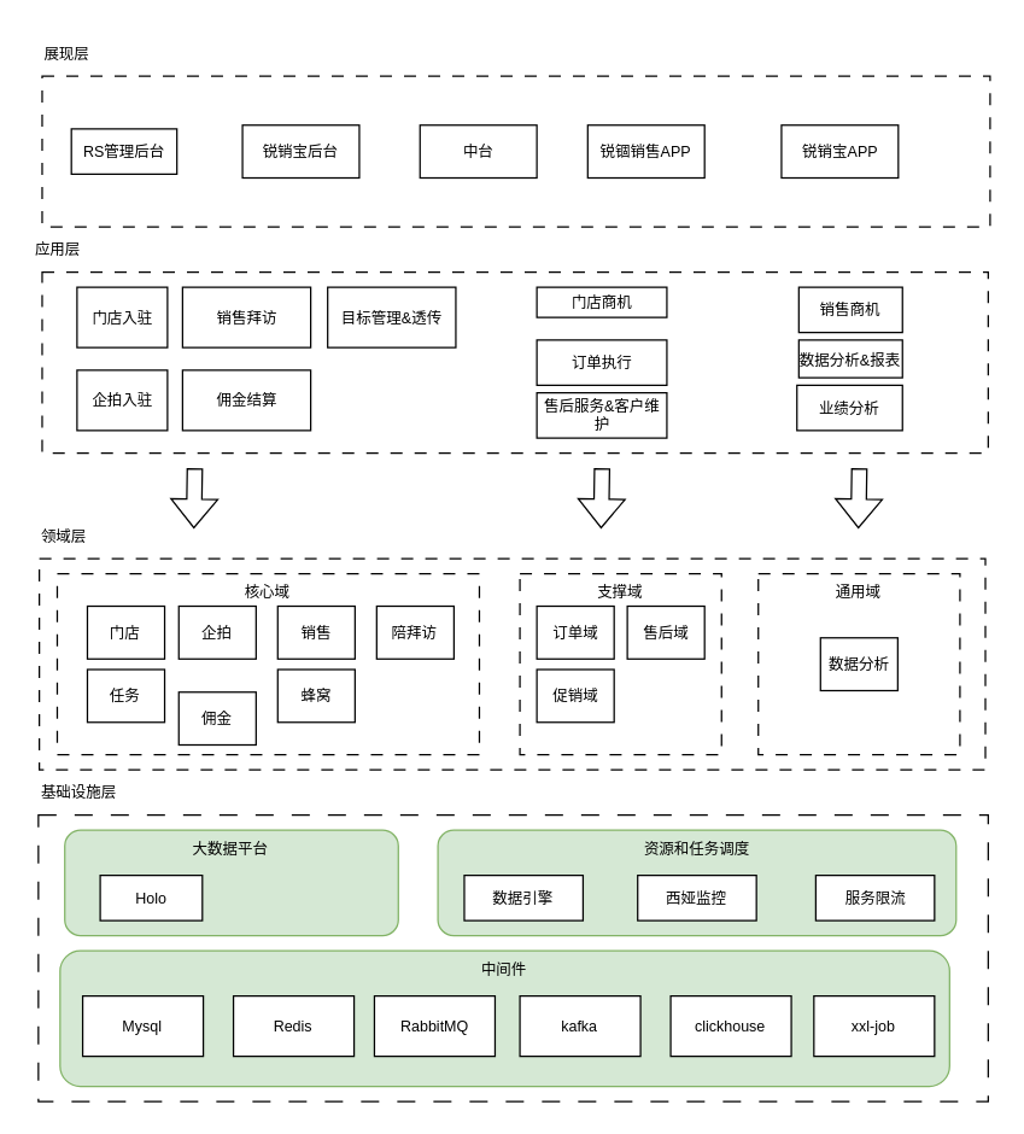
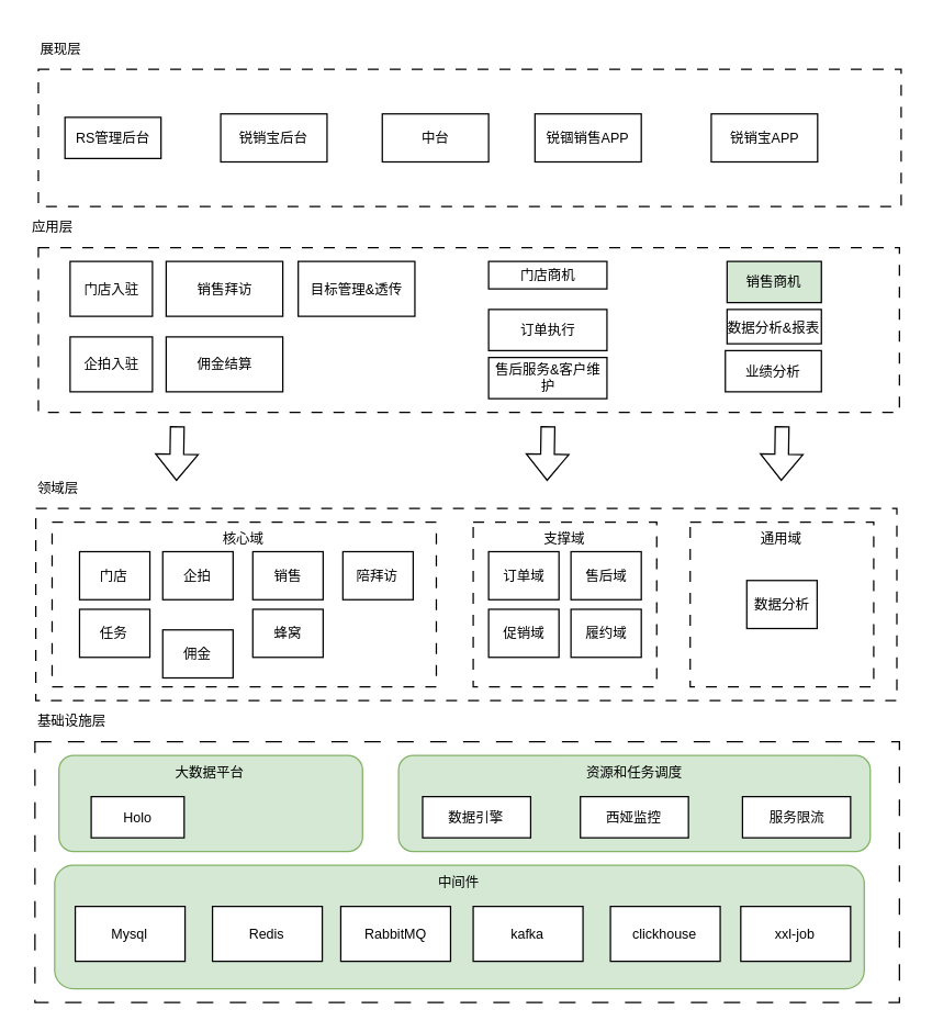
  <mxCell id="0" />
  <mxCell id="1" parent="0" />
  <mxCell id="2" value="" style="rounded=0;whiteSpace=wrap;html=1;dashed=1;dashPattern=8 8;fontSize=10;" parent="1" vertex="1"><mxGeometry x="25.5" y="370" width="627.5" height="140" as="geometry" /></mxCell>
  <mxCell id="3" value="核心域" style="rounded=0;whiteSpace=wrap;html=1;dashed=1;dashPattern=8 8;fontSize=10;verticalAlign=top;" vertex="1" parent="1"><mxGeometry x="37.38" y="380" width="280" height="120" as="geometry" /></mxCell>
  <mxCell id="4" value="" style="rounded=0;whiteSpace=wrap;html=1;dashed=1;dashPattern=12 12;fontSize=10;" parent="1" vertex="1"><mxGeometry x="24.88" y="540" width="630" height="190" as="geometry" /></mxCell>
  <mxCell id="5" value="资源和任务调度" style="rounded=1;whiteSpace=wrap;html=1;horizontal=1;verticalAlign=top;fillColor=#d5e8d4;strokeColor=#82b366;fontSize=10;" parent="1" vertex="1"><mxGeometry x="289.88" y="550" width="343.75" height="70" as="geometry" /></mxCell>
  <mxCell id="6" value="大数据平台" style="rounded=1;whiteSpace=wrap;html=1;horizontal=1;verticalAlign=top;fillColor=#d5e8d4;strokeColor=#82b366;fontSize=10;" parent="1" vertex="1"><mxGeometry x="42.38" y="550" width="221.25" height="70" as="geometry" /></mxCell>
  <mxCell id="7" value="中间件" style="rounded=1;whiteSpace=wrap;html=1;horizontal=1;verticalAlign=top;fillColor=#d5e8d4;strokeColor=#82b366;fontSize=10;" parent="1" vertex="1"><mxGeometry x="39.26" y="630" width="590" height="90" as="geometry" /></mxCell>
  <mxCell id="8" value="基础设施层" style="text;html=1;align=left;verticalAlign=middle;resizable=0;points=[];autosize=1;strokeColor=none;fillColor=none;fontSize=10;" parent="1" vertex="1"><mxGeometry x="24.88" y="510" width="70" height="30" as="geometry" /></mxCell>
  <mxCell id="9" value="Mysql" style="rounded=0;whiteSpace=wrap;html=1;fontSize=10;" parent="1" vertex="1"><mxGeometry x="54.26" y="660" width="80" height="40" as="geometry" /></mxCell>
  <mxCell id="10" value="clickhouse" style="rounded=0;whiteSpace=wrap;html=1;fontSize=10;" parent="1" vertex="1"><mxGeometry x="444.26" y="660" width="80" height="40" as="geometry" /></mxCell>
  <mxCell id="11" value="Redis" style="rounded=0;whiteSpace=wrap;html=1;fontSize=10;" parent="1" vertex="1"><mxGeometry x="154.26" y="660" width="80" height="40" as="geometry" /></mxCell>
  <mxCell id="12" value="RabbitMQ" style="rounded=0;whiteSpace=wrap;html=1;fontSize=10;" parent="1" vertex="1"><mxGeometry x="247.76" y="660" width="80" height="40" as="geometry" /></mxCell>
  <mxCell id="13" value="kafka" style="rounded=0;whiteSpace=wrap;html=1;fontSize=10;" parent="1" vertex="1"><mxGeometry x="344.26" y="660" width="80" height="40" as="geometry" /></mxCell>
  <mxCell id="14" value="Holo" style="rounded=0;whiteSpace=wrap;html=1;fontSize=10;" parent="1" vertex="1"><mxGeometry x="65.88" y="580" width="67.75" height="30" as="geometry" /></mxCell>
  <mxCell id="15" value="数据引擎" style="rounded=0;whiteSpace=wrap;html=1;fontSize=10;" parent="1" vertex="1"><mxGeometry x="307.38" y="580" width="78.75" height="30" as="geometry" /></mxCell>
  <mxCell id="16" value="" style="rounded=0;whiteSpace=wrap;html=1;dashed=1;dashPattern=8 8;fontSize=10;" parent="1" vertex="1"><mxGeometry x="27.38" y="50" width="628.75" height="100" as="geometry" /></mxCell>
  <mxCell id="17" value="展现层" style="text;html=1;align=left;verticalAlign=middle;resizable=0;points=[];autosize=1;strokeColor=none;fillColor=none;fontSize=10;" parent="1" vertex="1"><mxGeometry x="27.38" y="20" width="50" height="30" as="geometry" /></mxCell>
  <mxCell id="18" value="应用层" style="text;html=1;align=left;verticalAlign=middle;resizable=0;points=[];autosize=1;strokeColor=none;fillColor=none;fontSize=10;" parent="1" vertex="1"><mxGeometry x="20.5" y="150" width="50" height="30" as="geometry" /></mxCell>
  <mxCell id="19" value="" style="rounded=0;whiteSpace=wrap;html=1;dashed=1;dashPattern=8 8;fontSize=10;" parent="1" vertex="1"><mxGeometry x="27.38" y="180" width="627.5" height="120" as="geometry" /></mxCell>
  <mxCell id="20" value="领域层" style="text;html=1;align=left;verticalAlign=middle;resizable=0;points=[];autosize=1;strokeColor=none;fillColor=none;fontSize=10;" parent="1" vertex="1"><mxGeometry x="24.88" y="340" width="50" height="30" as="geometry" /></mxCell>
  <mxCell id="21" value="门店" style="rounded=0;whiteSpace=wrap;html=1;fontSize=10;" parent="1" vertex="1"><mxGeometry x="57.38" y="401.5" width="51.25" height="35" as="geometry" /></mxCell>
- <mxCell id="22" value="销售商机" style="rounded=0;whiteSpace=wrap;html=1;fontSize=10;" parent="1" vertex="1"><mxGeometry x="529.26" y="190" width="68.74" height="30" as="geometry" /></mxCell>
+ <mxCell id="22" value="销售商机" style="rounded=0;whiteSpace=wrap;html=1;fontSize=10;fillColor=#d5e8d4;" parent="1" vertex="1"><mxGeometry x="529.26" y="190" width="68.74" height="30" as="geometry" /></mxCell>
  <mxCell id="23" value="企拍" style="rounded=0;whiteSpace=wrap;html=1;fontSize=10;" parent="1" vertex="1"><mxGeometry x="118.01" y="401.5" width="51.25" height="35" as="geometry" /></mxCell>
  <mxCell id="24" value="xxl-job" style="rounded=0;whiteSpace=wrap;html=1;fontSize=10;" parent="1" vertex="1"><mxGeometry x="539.26" y="660" width="80" height="40" as="geometry" /></mxCell>
  <mxCell id="25" value="RS管理后台" style="rounded=0;whiteSpace=wrap;html=1;fontSize=10;" parent="1" vertex="1"><mxGeometry x="46.75" y="85" width="70" height="30" as="geometry" /></mxCell>
  <mxCell id="26" value="门店入驻" style="rounded=0;whiteSpace=wrap;html=1;fontSize=10;" parent="1" vertex="1"><mxGeometry x="50.5" y="190" width="60" height="40" as="geometry" /></mxCell>
  <mxCell id="27" value="门店商机" style="rounded=0;whiteSpace=wrap;html=1;fontSize=10;" parent="1" vertex="1"><mxGeometry x="355.5" y="190" width="86.24" height="20" as="geometry" /></mxCell>
  <mxCell id="28" value="订单执行" style="rounded=0;whiteSpace=wrap;html=1;fontSize=10;" parent="1" vertex="1"><mxGeometry x="355.5" y="225" width="86.24" height="30" as="geometry" /></mxCell>
  <mxCell id="29" value="业绩分析" style="rounded=0;whiteSpace=wrap;html=1;fontSize=10;" parent="1" vertex="1"><mxGeometry x="528" y="255" width="70" height="30" as="geometry" /></mxCell>
  <mxCell id="30" value="锐锢销售APP" style="rounded=0;whiteSpace=wrap;html=1;fontSize=10;" parent="1" vertex="1"><mxGeometry x="389.25" y="82.5" width="77.5" height="35" as="geometry" /></mxCell>
  <mxCell id="31" value="锐销宝APP" style="rounded=0;whiteSpace=wrap;html=1;fontSize=10;" vertex="1" parent="1"><mxGeometry x="517.75" y="82.5" width="77.5" height="35" as="geometry" /></mxCell>
  <mxCell id="32" value="中台" style="rounded=0;whiteSpace=wrap;html=1;fontSize=10;" vertex="1" parent="1"><mxGeometry x="278" y="82.5" width="77.5" height="35" as="geometry" /></mxCell>
  <mxCell id="33" value="锐销宝后台" style="rounded=0;whiteSpace=wrap;html=1;fontSize=10;" vertex="1" parent="1"><mxGeometry x="160.25" y="82.5" width="77.5" height="35" as="geometry" /></mxCell>
  <mxCell id="34" value="销售拜访" style="rounded=0;whiteSpace=wrap;html=1;fontSize=10;" vertex="1" parent="1"><mxGeometry x="120.5" y="190" width="85" height="40" as="geometry" /></mxCell>
  <mxCell id="35" value="售后服务&amp;amp;客户维护" style="rounded=0;whiteSpace=wrap;html=1;fontSize=10;" vertex="1" parent="1"><mxGeometry x="355.5" y="260" width="86.24" height="30" as="geometry" /></mxCell>
  <mxCell id="36" value="佣金结算" style="rounded=0;whiteSpace=wrap;html=1;fontSize=10;" vertex="1" parent="1"><mxGeometry x="120.5" y="245" width="85" height="40" as="geometry" /></mxCell>
  <mxCell id="37" value="企拍入驻" style="rounded=0;whiteSpace=wrap;html=1;fontSize=10;" vertex="1" parent="1"><mxGeometry x="50.5" y="245" width="60" height="40" as="geometry" /></mxCell>
  <mxCell id="38" value="目标管理&amp;amp;透传" style="rounded=0;whiteSpace=wrap;html=1;fontSize=10;" vertex="1" parent="1"><mxGeometry x="216.75" y="190" width="85" height="40" as="geometry" /></mxCell>
  <mxCell id="39" value="数据分析&amp;amp;报表" style="rounded=0;whiteSpace=wrap;html=1;fontSize=10;" vertex="1" parent="1"><mxGeometry x="529.26" y="225" width="68.74" height="25" as="geometry" /></mxCell>
  <mxCell id="40" value="西娅监控" style="rounded=0;whiteSpace=wrap;html=1;fontSize=10;" vertex="1" parent="1"><mxGeometry x="422.38" y="580" width="78.75" height="30" as="geometry" /></mxCell>
  <mxCell id="41" value="服务限流" style="rounded=0;whiteSpace=wrap;html=1;fontSize=10;" vertex="1" parent="1"><mxGeometry x="540.51" y="580" width="78.75" height="30" as="geometry" /></mxCell>
  <mxCell id="42" value="销售" style="rounded=0;whiteSpace=wrap;html=1;fontSize=10;" vertex="1" parent="1"><mxGeometry x="183.63" y="401.5" width="51.25" height="35" as="geometry" /></mxCell>
  <mxCell id="43" value="蜂窝" style="rounded=0;whiteSpace=wrap;html=1;fontSize=10;" vertex="1" parent="1"><mxGeometry x="183.63" y="443.5" width="51.25" height="35" as="geometry" /></mxCell>
  <mxCell id="44" value="陪拜访" style="rounded=0;whiteSpace=wrap;html=1;fontSize=10;" vertex="1" parent="1"><mxGeometry x="249.26" y="401.5" width="51.25" height="35" as="geometry" /></mxCell>
  <mxCell id="45" value="任务" style="rounded=0;whiteSpace=wrap;html=1;fontSize=10;" vertex="1" parent="1"><mxGeometry x="57.38" y="443.5" width="51.25" height="35" as="geometry" /></mxCell>
  <mxCell id="46" value="佣金" style="rounded=0;whiteSpace=wrap;html=1;fontSize=10;" vertex="1" parent="1"><mxGeometry x="118.01" y="458.5" width="51.25" height="35" as="geometry" /></mxCell>
  <mxCell id="47" value="" style="shape=flexArrow;endArrow=classic;html=1;rounded=0;" edge="1" parent="1"><mxGeometry width="50" height="50" relative="1" as="geometry"><mxPoint x="128.63" y="310" as="sourcePoint" /><mxPoint x="128" y="350" as="targetPoint" /></mxGeometry></mxCell>
  <mxCell id="48" value="支撑域" style="rounded=0;whiteSpace=wrap;html=1;dashed=1;dashPattern=8 8;fontSize=10;verticalAlign=top;" vertex="1" parent="1"><mxGeometry x="344.26" y="380" width="133.74" height="120" as="geometry" /></mxCell>
  <mxCell id="49" value="订单域" style="rounded=0;whiteSpace=wrap;html=1;fontSize=10;" vertex="1" parent="1"><mxGeometry x="355.5" y="401.5" width="51.25" height="35" as="geometry" /></mxCell>
  <mxCell id="50" value="售后域" style="rounded=0;whiteSpace=wrap;html=1;fontSize=10;" vertex="1" parent="1"><mxGeometry x="415.5" y="401.5" width="51.25" height="35" as="geometry" /></mxCell>
+ <mxCell id="51" value="履约域" style="rounded=0;whiteSpace=wrap;html=1;fontSize=10;" vertex="1" parent="1"><mxGeometry x="415.5" y="443.5" width="51.25" height="35" as="geometry" /></mxCell>
  <mxCell id="52" value="促销域" style="rounded=0;whiteSpace=wrap;html=1;fontSize=10;" vertex="1" parent="1"><mxGeometry x="355.5" y="443.5" width="51.25" height="35" as="geometry" /></mxCell>
  <mxCell id="53" value="通用域" style="rounded=0;whiteSpace=wrap;html=1;dashed=1;dashPattern=8 8;fontSize=10;verticalAlign=top;" vertex="1" parent="1"><mxGeometry x="502.39" y="380" width="133.74" height="120" as="geometry" /></mxCell>
  <mxCell id="54" value="数据分析" style="rounded=0;whiteSpace=wrap;html=1;fontSize=10;" vertex="1" parent="1"><mxGeometry x="543.63" y="422.5" width="51.25" height="35" as="geometry" /></mxCell>
  <mxCell id="55" value="" style="shape=flexArrow;endArrow=classic;html=1;rounded=0;" edge="1" parent="1"><mxGeometry width="50" height="50" relative="1" as="geometry"><mxPoint x="398.75" y="310" as="sourcePoint" /><mxPoint x="398.12" y="350" as="targetPoint" /></mxGeometry></mxCell>
  <mxCell id="56" value="" style="shape=flexArrow;endArrow=classic;html=1;rounded=0;" edge="1" parent="1"><mxGeometry width="50" height="50" relative="1" as="geometry"><mxPoint x="569.39" y="310" as="sourcePoint" /><mxPoint x="568.76" y="350" as="targetPoint" /></mxGeometry></mxCell>
